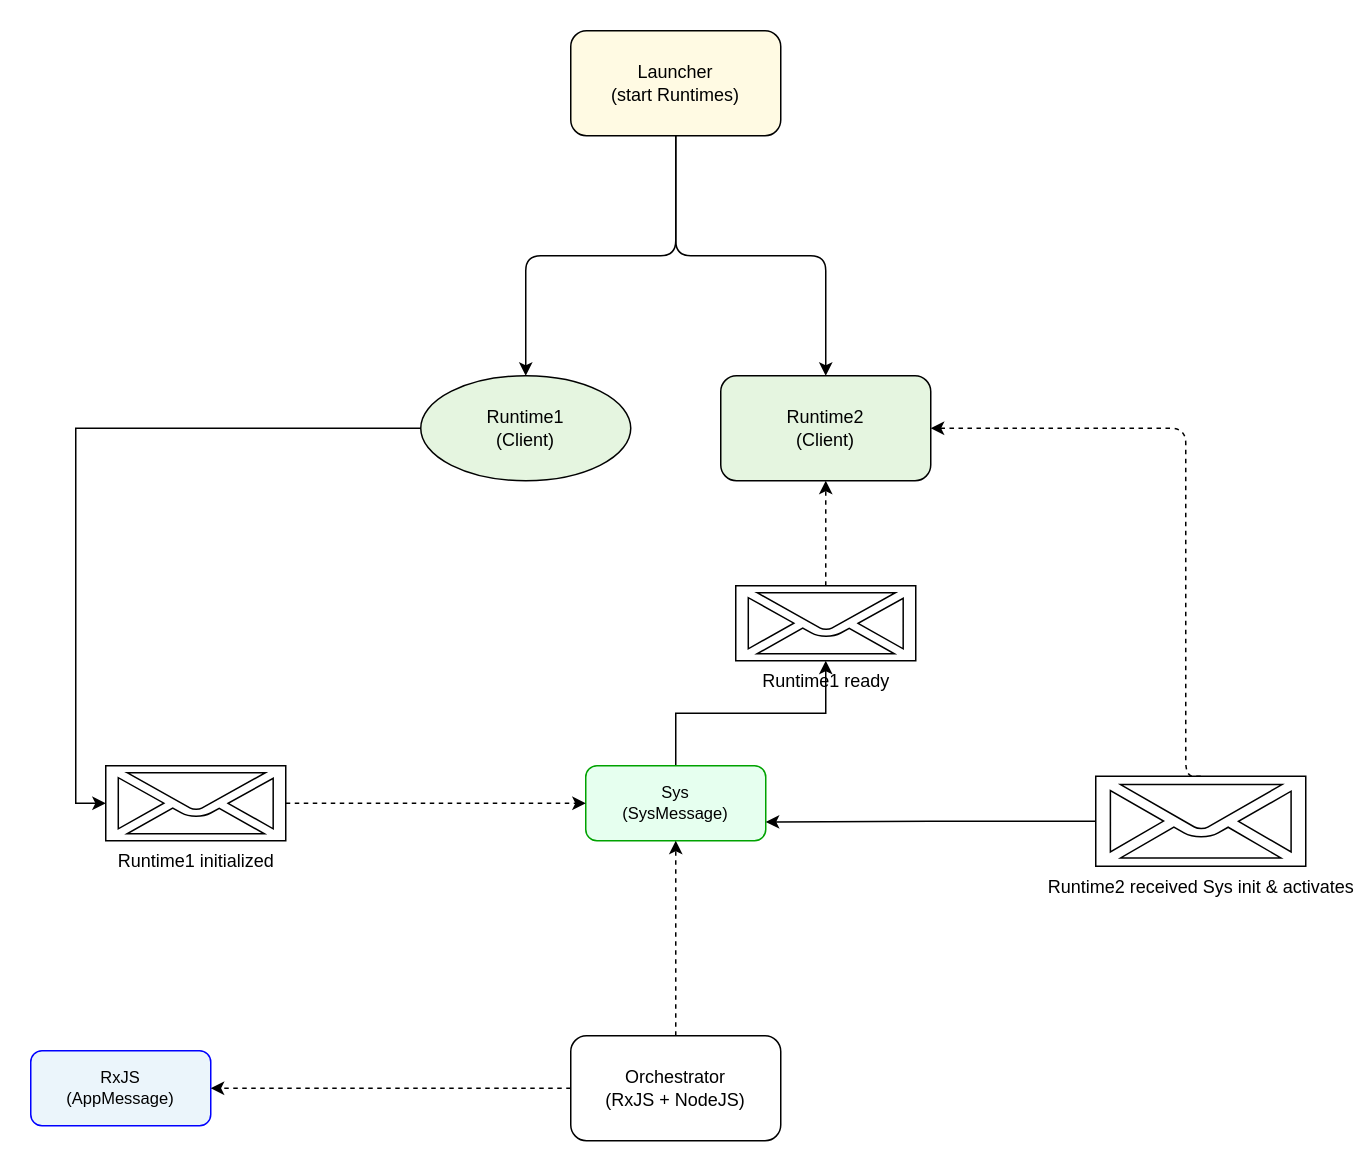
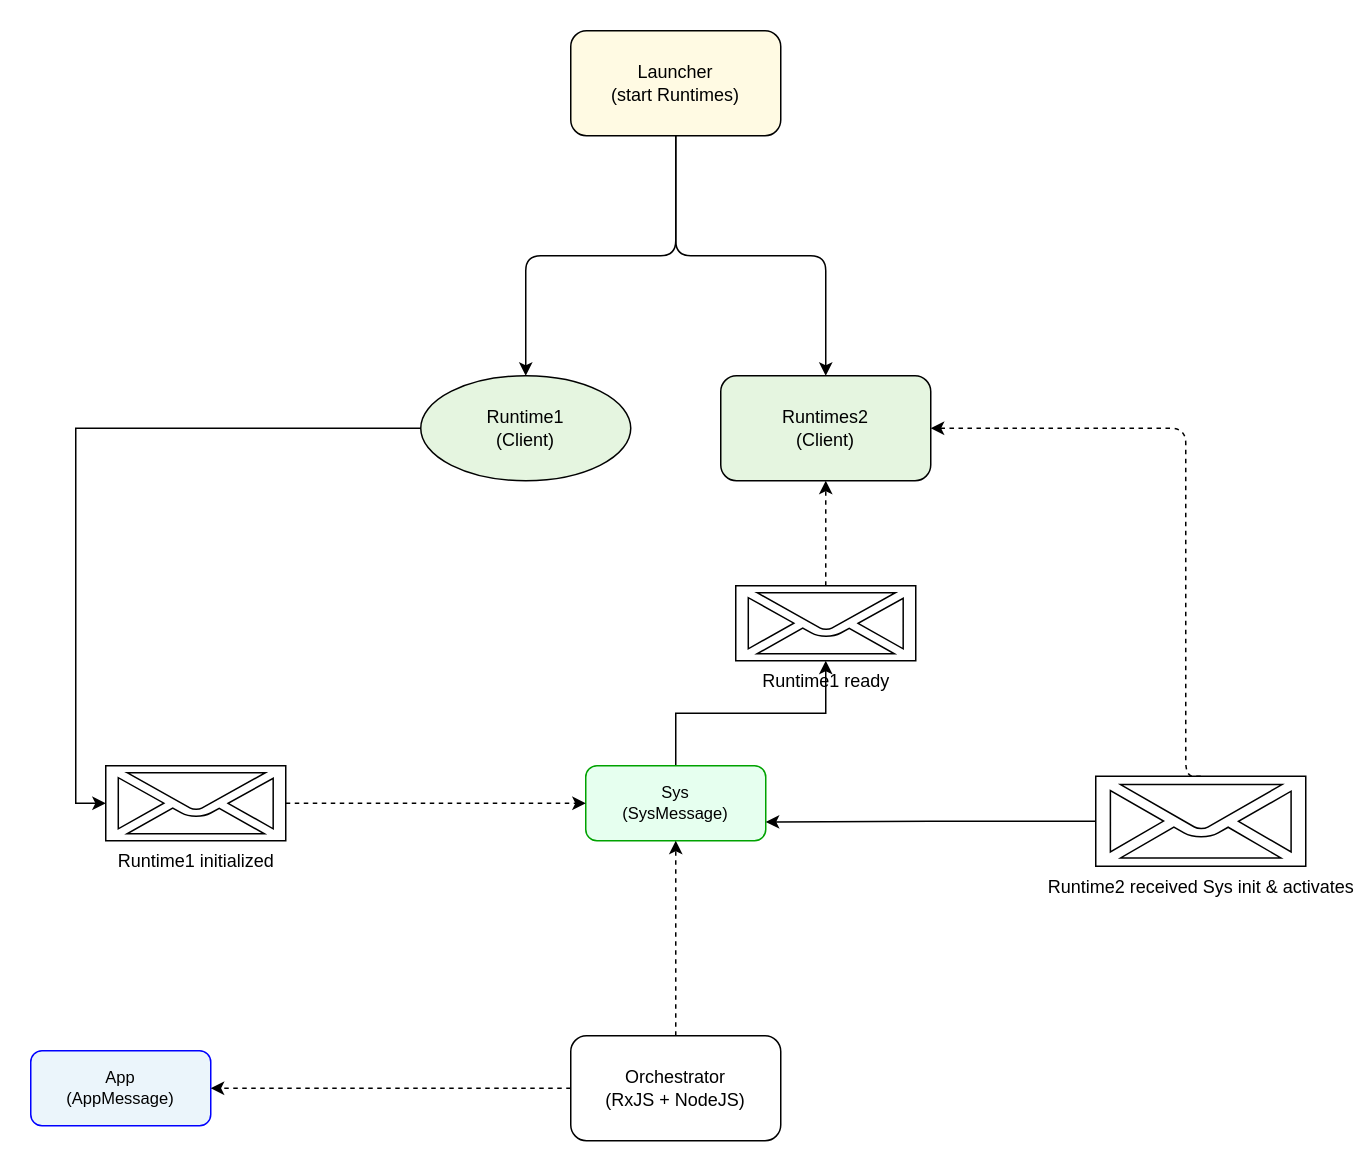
  <mxCell id="0" />
  <mxCell id="1" parent="0" />
  <mxCell id="2" value="Orchestrator&lt;br&gt;(RxJS + NodeJS)" style="rounded=1;whiteSpace=wrap;html=1;fontSize=12;fontColor=#000000;strokeColor=#000000;fillColor=#FFFFFF;" vertex="1" parent="1"><mxGeometry x="380" y="690" width="140" height="70" as="geometry" /></mxCell>
- <mxCell id="3" value="RxJS&lt;br&gt;(AppMessage)" style="rounded=1;whiteSpace=wrap;html=1;fontSize=11;fontColor=#000000;strokeColor=#0000FF;fillColor=#EBF5FB;" vertex="1" parent="1"><mxGeometry x="20" y="700" width="120" height="50" as="geometry" /></mxCell>
+ <mxCell id="3" value="App&lt;br&gt;(AppMessage)" style="rounded=1;whiteSpace=wrap;html=1;fontSize=11;fontColor=#000000;strokeColor=#0000FF;fillColor=#EBF5FB;" vertex="1" parent="1"><mxGeometry x="20" y="700" width="120" height="50" as="geometry" /></mxCell>
  <mxCell id="4" style="edgeStyle=orthogonalEdgeStyle;rounded=0;orthogonalLoop=1;jettySize=auto;html=1;" edge="1" parent="1" source="5" target="19"><mxGeometry relative="1" as="geometry" /></mxCell>
  <mxCell id="5" value="Sys&lt;br&gt;(SysMessage)" style="rounded=1;whiteSpace=wrap;html=1;fontSize=11;fontColor=#000000;strokeColor=#00A200;fillColor=#E6FFEF;" vertex="1" parent="1"><mxGeometry x="390" y="510" width="120" height="50" as="geometry" /></mxCell>
  <mxCell id="6" value="Launcher&lt;br&gt;(start Runtimes)" style="rounded=1;whiteSpace=wrap;html=1;fontSize=12;fontColor=#000000;strokeColor=#000000;fillColor=#FFFAE3;" vertex="1" parent="1"><mxGeometry x="380" y="20" width="140" height="70" as="geometry" /></mxCell>
  <mxCell id="7" style="edgeStyle=orthogonalEdgeStyle;rounded=0;orthogonalLoop=1;jettySize=auto;html=1;entryX=0;entryY=0.5;entryDx=0;entryDy=0;entryPerimeter=0;" edge="1" parent="1" source="8" target="14"><mxGeometry relative="1" as="geometry"><mxPoint x="60" y="540" as="targetPoint" /></mxGeometry></mxCell>
  <mxCell id="8" value="Runtime1&lt;br&gt;(Client)" style="ellipse;whiteSpace=wrap;html=1;fontSize=12;fontColor=#000000;strokeColor=#000000;fillColor=#E5F5E0;" vertex="1" parent="1"><mxGeometry x="280" y="250" width="140" height="70" as="geometry" /></mxCell>
- <mxCell id="9" value="Runtime2&lt;br&gt;(Client)" style="rounded=1;whiteSpace=wrap;html=1;fontSize=12;fontColor=#000000;strokeColor=#000000;fillColor=#E5F5E0;" vertex="1" parent="1"><mxGeometry x="480" y="250" width="140" height="70" as="geometry" /></mxCell>
+ <mxCell id="9" value="Runtimes2&lt;br&gt;(Client)" style="rounded=1;whiteSpace=wrap;html=1;fontSize=12;fontColor=#000000;strokeColor=#000000;fillColor=#E5F5E0;" vertex="1" parent="1"><mxGeometry x="480" y="250" width="140" height="70" as="geometry" /></mxCell>
  <mxCell id="10" style="edgeStyle=orthogonalEdgeStyle;elbow=horizontal;strokeColor=#000000;dashed=1;" edge="1" parent="1" source="2" target="3"><mxGeometry relative="1" as="geometry"><mxPoint x="220" y="760" as="targetPoint" /></mxGeometry></mxCell>
  <mxCell id="11" style="edgeStyle=orthogonalEdgeStyle;elbow=horizontal;strokeColor=#000000;dashed=1;" edge="1" parent="1" source="2" target="5"><mxGeometry relative="1" as="geometry"><mxPoint x="380" y="760" as="targetPoint" /></mxGeometry></mxCell>
  <mxCell id="12" style="edgeStyle=orthogonalEdgeStyle;elbow=horizontal;strokeColor=#000000;" edge="1" parent="1" source="6" target="8"><mxGeometry relative="1" as="geometry"><mxPoint x="430" y="90" as="targetPoint" /></mxGeometry></mxCell>
  <mxCell id="13" style="edgeStyle=orthogonalEdgeStyle;elbow=horizontal;strokeColor=#000000;" edge="1" parent="1" source="6" target="9"><mxGeometry relative="1" as="geometry"><mxPoint x="530" y="90" as="targetPoint" /></mxGeometry></mxCell>
  <mxCell id="14" value="Runtime1 initialized" style="shape=mxgraph.signs.tech.mail;html=1;pointerEvents=1;fillColor=#FFFFFF;strokeColor=#000000;verticalLabelPosition=bottom;verticalAlign=top;align=center;sketch=0;" vertex="1" parent="1"><mxGeometry x="70" y="510" width="120" height="50" as="geometry" /></mxCell>
  <mxCell id="15" style="edgeStyle=orthogonalEdgeStyle;elbow=horizontal;strokeColor=#000000;dashed=1;" edge="1" parent="1" source="14" target="5"><mxGeometry relative="1" as="geometry"><mxPoint x="390" y="500" as="targetPoint" /></mxGeometry></mxCell>
  <mxCell id="16" style="edgeStyle=orthogonalEdgeStyle;rounded=0;orthogonalLoop=1;jettySize=auto;html=1;entryX=1;entryY=0.75;entryDx=0;entryDy=0;" edge="1" parent="1" source="17" target="5"><mxGeometry relative="1" as="geometry" /></mxCell>
  <mxCell id="17" value="Runtime2 received Sys init &amp; activates" style="shape=mxgraph.signs.tech.mail;html=1;pointerEvents=1;fillColor=#FFFFFF;strokeColor=#000000;verticalLabelPosition=bottom;verticalAlign=top;align=center;sketch=0;" vertex="1" parent="1"><mxGeometry x="730" y="517" width="140" height="60" as="geometry" /></mxCell>
  <mxCell id="18" style="edgeStyle=orthogonalEdgeStyle;elbow=horizontal;strokeColor=#000000;dashed=1;entryX=1;entryY=0.5;entryDx=0;entryDy=0;exitX=0.5;exitY=0;exitDx=0;exitDy=0;exitPerimeter=0;" edge="1" parent="1" source="17" target="9"><mxGeometry relative="1" as="geometry"><mxPoint x="280" y="250" as="targetPoint" /><Array as="points"><mxPoint x="790" y="285" /></Array></mxGeometry></mxCell>
  <mxCell id="19" value="Runtime1 ready" style="shape=mxgraph.signs.tech.mail;html=1;pointerEvents=1;fillColor=#FFFFFF;strokeColor=#000000;verticalLabelPosition=bottom;verticalAlign=top;align=center;sketch=0;" vertex="1" parent="1"><mxGeometry x="490" y="390" width="120" height="50" as="geometry" /></mxCell>
  <mxCell id="20" style="edgeStyle=orthogonalEdgeStyle;elbow=horizontal;strokeColor=#000000;dashed=1;" edge="1" parent="1" source="19" target="9"><mxGeometry relative="1" as="geometry"><mxPoint x="480" y="250" as="targetPoint" /></mxGeometry></mxCell>
